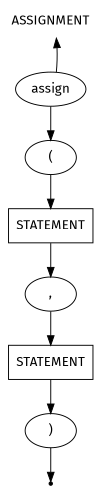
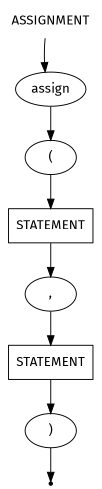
  digraph {
    fontname="Fira Sans"
    node [shape=oval fontname="Fira Sans"]
    edge [fontname="Fira Sans"]
    n1 [label=ASSIGNMENT shape=plaintext]
    n2 [label=assign]
    n3 [label="("]
    n4 [label=STATEMENT shape=box]
    n5 [label=","]
    n6 [label=STATEMENT shape=box]
    n7 [label=")"]
    end [shape=point]
-   n2 -> n1
+   n1 -> n2
    n2 -> n3
    n3 -> n4
    n4 -> n5
    n5 -> n6
    n6 -> n7
    n7 -> end
  }
